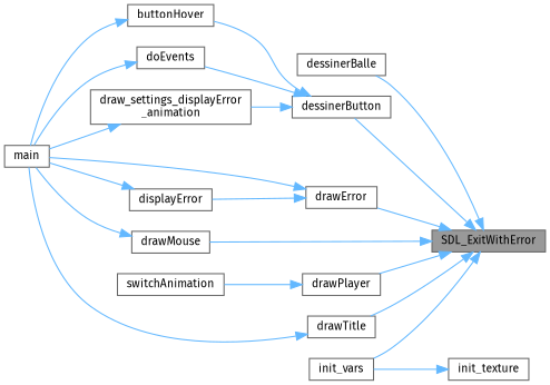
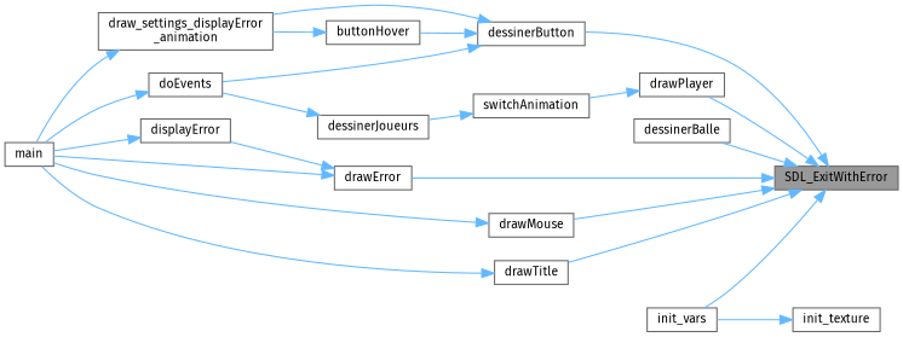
  digraph {
    fontname="Fira Sans"
    rankdir=RL
    node [color=grey40 fillcolor=white fontname="Fira Sans" fontsize=10 shape=box style=filled]
    edge [color=steelblue1 dir=back fontname="Fira Sans" fontsize=10 labelfontname=Helvetica labelfontsize=10 style=solid]
    n1 [color=gray40 fillcolor=grey60 fontcolor=black height=0.2 label=SDL_ExitWithError width=0.4]
    n2 [height=0.2 label=dessinerBalle width=0.4]
    n3 [height=0.2 label=dessinerButton width=0.4]
    n4 [height=0.2 label=drawError width=0.4]
    n5 [height=0.2 label=drawMouse width=0.4]
    n6 [height=0.2 label=drawPlayer width=0.4]
    n7 [height=0.2 label=drawTitle width=0.4]
    n8 [height=0.2 label=init_vars width=0.4]
    n9 [height=0.2 label=buttonHover width=0.4]
    n10 [height=0.2 label=doEvents width=0.4]
    n11 [height=0.2 label="draw_settings_displayError\l_animation" width=0.4]
    n12 [height=0.2 label=main width=0.4]
    n13 [height=0.2 label=displayError width=0.4]
    n14 [height=0.2 label=switchAnimation width=0.4]
    n15 [height=0.2 label=init_texture width=0.4]
+   n16 [height=0.2 label=dessinerJoueurs width=0.4]
    n1 -> n2
    n1 -> n3
    n1 -> n4
    n1 -> n5
    n1 -> n6
    n1 -> n7
    n1 -> n8
    n3 -> n9
    n3 -> n10
    n3 -> n11
    n4 -> n12
    n4 -> n13
    n5 -> n12
    n6 -> n14
    n7 -> n12
-   n9 -> n12
+   n9 -> n11
    n10 -> n12
    n11 -> n12
    n13 -> n12
+   n14 -> n16
    n15 -> n8
+   n16 -> n10
  }
